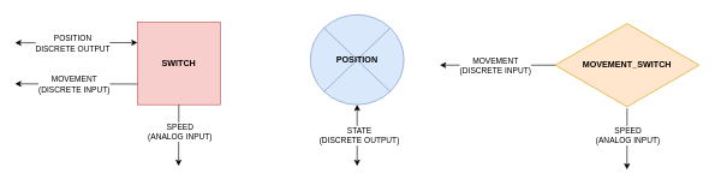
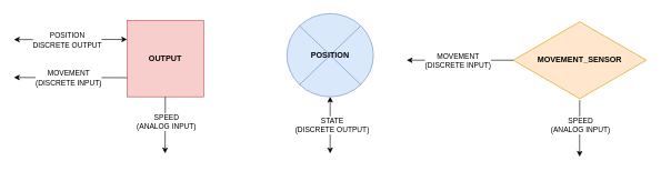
  <mxCell id="0" />
  <mxCell id="1" parent="0" />
- <mxCell id="2" value="&lt;b&gt;SWITCH&lt;/b&gt;" style="whiteSpace=wrap;html=1;aspect=fixed;fillColor=#f8cecc;strokeColor=#b85450;" vertex="1" parent="1"><mxGeometry x="190" y="30" width="115" height="115" as="geometry" /></mxCell>
+ <mxCell id="2" value="&lt;b&gt;OUTPUT&lt;/b&gt;" style="whiteSpace=wrap;html=1;aspect=fixed;fillColor=#f8cecc;strokeColor=#b85450;" vertex="1" parent="1"><mxGeometry x="190" y="30" width="115" height="115" as="geometry" /></mxCell>
  <mxCell id="3" value="&lt;b&gt;POSITION&lt;/b&gt;" style="shape=sumEllipse;perimeter=ellipsePerimeter;whiteSpace=wrap;html=1;backgroundOutline=1;fillColor=#dae8fc;strokeColor=#6c8ebf;" vertex="1" parent="1"><mxGeometry x="430" y="20" width="130" height="125" as="geometry" /></mxCell>
  <mxCell id="4" value="" style="endArrow=classic;startArrow=classic;html=1;rounded=0;entryX=0;entryY=0.25;entryDx=0;entryDy=0;" edge="1" parent="1" target="2"><mxGeometry width="50" height="50" relative="1" as="geometry"><mxPoint x="20" y="59" as="sourcePoint" /><mxPoint x="80" y="40" as="targetPoint" /></mxGeometry></mxCell>
  <mxCell id="5" value="POSITION&lt;br&gt;DISCRETE OUTPUT" style="edgeLabel;html=1;align=center;verticalAlign=middle;resizable=0;points=[];" vertex="1" connectable="0" parent="4"><mxGeometry x="-0.1" y="1" relative="1" as="geometry"><mxPoint x="3" y="2" as="offset" /></mxGeometry></mxCell>
  <mxCell id="6" value="" style="endArrow=classic;html=1;rounded=0;exitX=0;exitY=0.75;exitDx=0;exitDy=0;" edge="1" parent="1" source="2"><mxGeometry width="50" height="50" relative="1" as="geometry"><mxPoint x="0" y="180" as="sourcePoint" /><mxPoint x="20" y="116" as="targetPoint" /></mxGeometry></mxCell>
  <mxCell id="7" value="MOVEMENT&lt;br&gt;(DISCRETE INPUT)" style="edgeLabel;html=1;align=center;verticalAlign=middle;resizable=0;points=[];" vertex="1" connectable="0" parent="6"><mxGeometry x="0.05" relative="1" as="geometry"><mxPoint as="offset" /></mxGeometry></mxCell>
  <mxCell id="8" value="" style="endArrow=classic;html=1;rounded=0;" edge="1" parent="1"><mxGeometry width="50" height="50" relative="1" as="geometry"><mxPoint x="247.36" y="145" as="sourcePoint" /><mxPoint x="247" y="230" as="targetPoint" /></mxGeometry></mxCell>
  <mxCell id="9" value="SPEED&lt;br&gt;(ANALOG INPUT)" style="edgeLabel;html=1;align=center;verticalAlign=middle;resizable=0;points=[];" vertex="1" connectable="0" parent="8"><mxGeometry x="-0.123" y="1" relative="1" as="geometry"><mxPoint as="offset" /></mxGeometry></mxCell>
  <mxCell id="10" value="" style="endArrow=classic;startArrow=classic;html=1;rounded=0;entryX=0.5;entryY=1;entryDx=0;entryDy=0;" edge="1" parent="1" target="3"><mxGeometry width="50" height="50" relative="1" as="geometry"><mxPoint x="495" y="230" as="sourcePoint" /><mxPoint x="540" y="180" as="targetPoint" /></mxGeometry></mxCell>
  <mxCell id="11" value="STATE&lt;br&gt;(DISCRETE OUTPUT)" style="edgeLabel;html=1;align=center;verticalAlign=middle;resizable=0;points=[];" vertex="1" connectable="0" parent="10"><mxGeometry x="0.018" y="-2" relative="1" as="geometry"><mxPoint as="offset" /></mxGeometry></mxCell>
- <mxCell id="12" value="&lt;b&gt;MOVEMENT_SWITCH&lt;/b&gt;" style="html=1;whiteSpace=wrap;aspect=fixed;shape=isoRectangle;fillColor=#ffe6cc;strokeColor=#d79b00;" vertex="1" parent="1"><mxGeometry x="770" y="30" width="200" height="120" as="geometry" /></mxCell>
+ <mxCell id="12" value="&lt;b&gt;MOVEMENT_SENSOR&lt;/b&gt;" style="html=1;whiteSpace=wrap;aspect=fixed;shape=isoRectangle;fillColor=#ffe6cc;strokeColor=#d79b00;" vertex="1" parent="1"><mxGeometry x="770" y="30" width="200" height="120" as="geometry" /></mxCell>
  <mxCell id="13" value="" style="endArrow=classic;html=1;rounded=0;" edge="1" parent="1"><mxGeometry width="50" height="50" relative="1" as="geometry"><mxPoint x="770" y="90" as="sourcePoint" /><mxPoint x="610" y="90" as="targetPoint" /></mxGeometry></mxCell>
  <mxCell id="14" value="MOVEMENT&lt;br&gt;(DISCRETE INPUT)" style="edgeLabel;html=1;align=center;verticalAlign=middle;resizable=0;points=[];" vertex="1" connectable="0" parent="13"><mxGeometry x="0.05" relative="1" as="geometry"><mxPoint as="offset" /></mxGeometry></mxCell>
  <mxCell id="15" value="" style="endArrow=classic;html=1;rounded=0;" edge="1" parent="1" source="12"><mxGeometry width="50" height="50" relative="1" as="geometry"><mxPoint x="870.07" y="150" as="sourcePoint" /><mxPoint x="869.71" y="235" as="targetPoint" /></mxGeometry></mxCell>
  <mxCell id="16" value="SPEED&lt;br&gt;(ANALOG INPUT)" style="edgeLabel;html=1;align=center;verticalAlign=middle;resizable=0;points=[];" vertex="1" connectable="0" parent="15"><mxGeometry x="-0.123" y="1" relative="1" as="geometry"><mxPoint as="offset" /></mxGeometry></mxCell>
